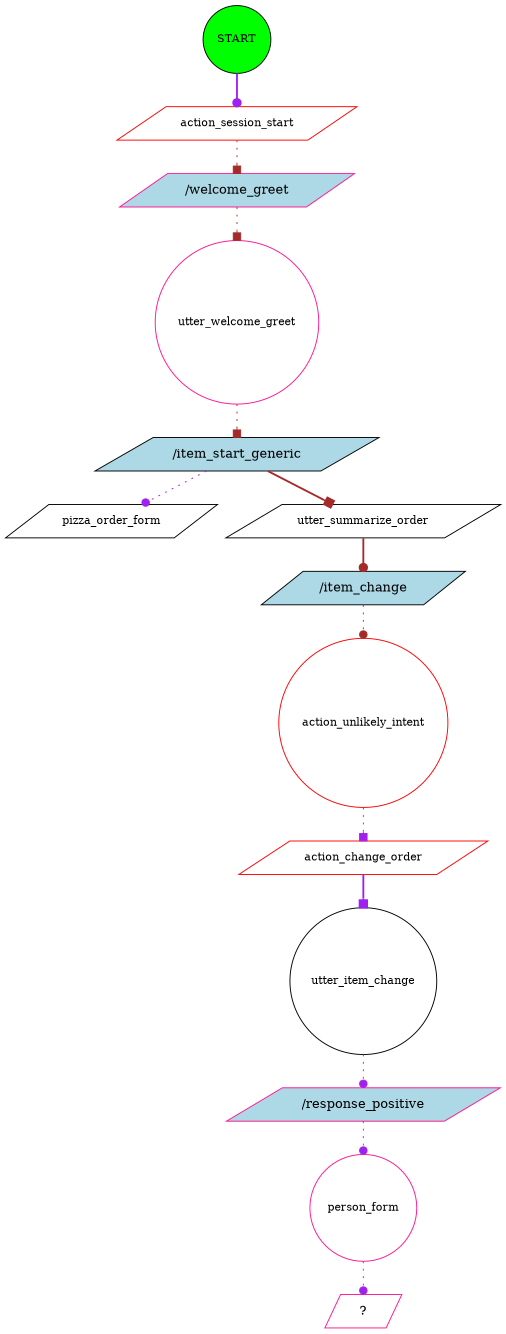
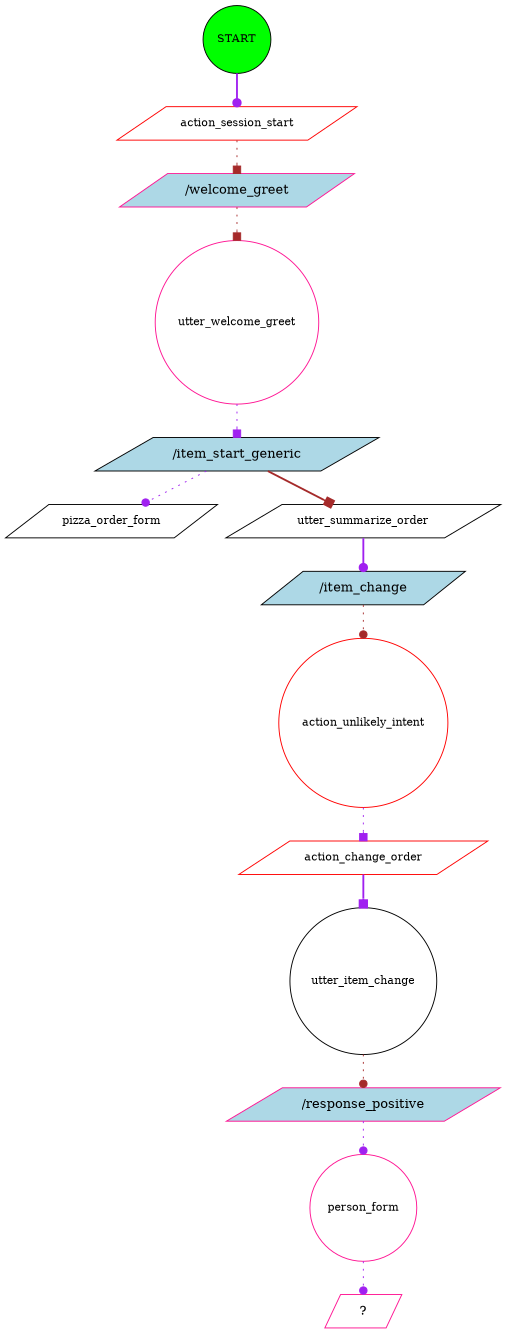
  digraph {
    node [color=black fontsize=12 shape=parallelogram]
    edge [arrowhead=dot color=purple style=dotted]
    n1 [fillcolor=green label=START shape=circle style=filled]
    n2 [color=red label=action_session_start]
    n3 [color=deeppink fillcolor=lightblue label="/welcome_greet" style=filled fontsize=""]
    n4 [color=deeppink label=utter_welcome_greet shape=circle]
    n5 [fillcolor=lightblue label="/item_start_generic" style=filled fontsize=""]
    n6 [label=pizza_order_form]
    n7 [label=utter_summarize_order]
    n8 [fillcolor=lightblue label="/item_change" style=filled fontsize=""]
    n9 [color=red label=action_unlikely_intent shape=circle]
    n10 [color=red label=action_change_order]
    n11 [label=utter_item_change shape=circle]
    n12 [color=deeppink fillcolor=lightblue label="/response_positive" style=filled fontsize=""]
    n13 [color=deeppink label=person_form shape=circle]
    n14 [color=deeppink label="  ?  " fontsize=""]
    n1 -> n2 [style=bold]
    n2 -> n3 [arrowhead=box color=brown]
    n3 -> n4 [arrowhead=box color=brown]
-   n4 -> n5 [arrowhead=box color=brown]
+   n4 -> n5 [arrowhead=box]
    n5 -> n6
    n5 -> n7 [arrowhead=box color=brown style=bold]
-   n7 -> n8 [color=brown style=bold]
+   n7 -> n8 [style=bold]
    n8 -> n9 [color=brown]
    n9 -> n10 [arrowhead=box]
    n10 -> n11 [arrowhead=box style=bold]
-   n11 -> n12
+   n11 -> n12 [color=brown]
    n12 -> n13
    n13 -> n14
  }
